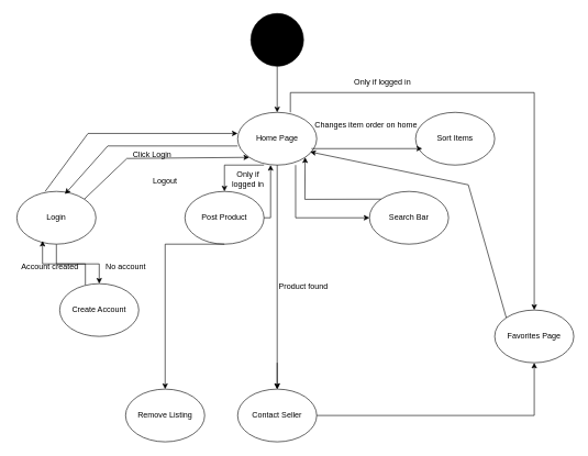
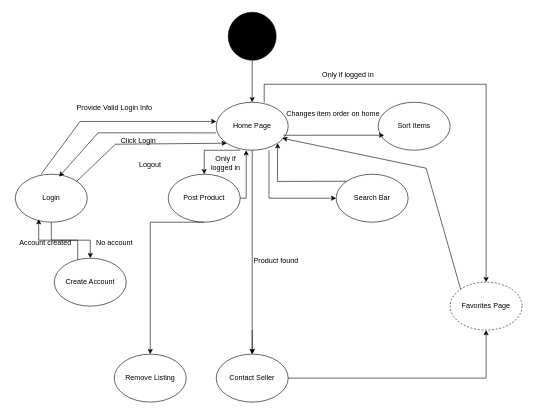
  <mxCell id="0" />
  <mxCell id="1" parent="0" />
  <mxCell id="2" value="" style="edgeStyle=orthogonalEdgeStyle;rounded=0;orthogonalLoop=1;jettySize=auto;html=1;" parent="1" source="3" target="4" edge="1"><mxGeometry relative="1" as="geometry" /></mxCell>
  <mxCell id="3" value="" style="ellipse;whiteSpace=wrap;html=1;aspect=fixed;fillColor=#000000;" parent="1" vertex="1"><mxGeometry x="380" y="20" width="80" height="80" as="geometry" /></mxCell>
  <mxCell id="4" value="Home Page" style="ellipse;whiteSpace=wrap;html=1;" parent="1" vertex="1"><mxGeometry x="360" y="170" width="120" height="80" as="geometry" /></mxCell>
  <mxCell id="5" value="Sort Items" style="ellipse;whiteSpace=wrap;html=1;" parent="1" vertex="1"><mxGeometry x="630" y="170" width="120" height="80" as="geometry" /></mxCell>
  <mxCell id="6" value="" style="edgeStyle=orthogonalEdgeStyle;rounded=0;orthogonalLoop=1;jettySize=auto;html=1;" parent="1" source="7" target="23" edge="1"><mxGeometry relative="1" as="geometry" /></mxCell>
  <mxCell id="7" value="Login" style="ellipse;whiteSpace=wrap;html=1;" parent="1" vertex="1"><mxGeometry x="25" y="290" width="120" height="80" as="geometry" /></mxCell>
  <mxCell id="8" value="Post Product" style="ellipse;whiteSpace=wrap;html=1;" parent="1" vertex="1"><mxGeometry x="280" y="290" width="120" height="80" as="geometry" /></mxCell>
  <mxCell id="9" value="" style="endArrow=classic;html=1;rounded=0;exitX=0.5;exitY=1;exitDx=0;exitDy=0;" parent="1" source="4" edge="1"><mxGeometry width="50" height="50" relative="1" as="geometry"><mxPoint x="280" y="320" as="sourcePoint" /><mxPoint x="420" y="590" as="targetPoint" /></mxGeometry></mxCell>
  <mxCell id="10" value="" style="endArrow=classic;html=1;rounded=0;exitX=0;exitY=0.638;exitDx=0;exitDy=0;entryX=0.608;entryY=0.05;entryDx=0;entryDy=0;entryPerimeter=0;exitPerimeter=0;" parent="1" source="4" edge="1" target="7"><mxGeometry width="50" height="50" relative="1" as="geometry"><mxPoint x="180" y="290" as="sourcePoint" /><mxPoint x="180" y="300" as="targetPoint" /><Array as="points"><mxPoint x="163" y="221" /></Array></mxGeometry></mxCell>
  <mxCell id="11" value="" style="endArrow=classic;html=1;rounded=0;exitX=0.358;exitY=0;exitDx=0;exitDy=0;exitPerimeter=0;" parent="1" source="7" edge="1"><mxGeometry width="50" height="50" relative="1" as="geometry"><mxPoint x="280" y="320" as="sourcePoint" /><mxPoint x="360" y="202" as="targetPoint" /><Array as="points"><mxPoint x="133" y="202" /></Array></mxGeometry></mxCell>
+ <mxCell id="12" value="Provide Valid Login Info" style="text;html=1;align=center;verticalAlign=middle;resizable=0;points=[];autosize=1;strokeColor=none;fillColor=none;" parent="1" vertex="1"><mxGeometry x="115" y="165" width="150" height="30" as="geometry" /></mxCell>
  <mxCell id="13" value="Click Login" style="text;html=1;align=center;verticalAlign=middle;resizable=0;points=[];autosize=1;strokeColor=none;fillColor=none;" parent="1" vertex="1"><mxGeometry x="190" y="220" width="80" height="30" as="geometry" /></mxCell>
  <mxCell id="14" value="" style="endArrow=classic;html=1;rounded=0;exitX=0.933;exitY=0.688;exitDx=0;exitDy=0;exitPerimeter=0;" parent="1" source="4" edge="1"><mxGeometry width="50" height="50" relative="1" as="geometry"><mxPoint x="540" y="320" as="sourcePoint" /><mxPoint x="640" y="225" as="targetPoint" /></mxGeometry></mxCell>
  <mxCell id="15" value="Search Bar" style="ellipse;whiteSpace=wrap;html=1;" parent="1" vertex="1"><mxGeometry x="560" y="290" width="120" height="80" as="geometry" /></mxCell>
  <mxCell id="16" value="" style="endArrow=classic;html=1;rounded=0;exitX=0.733;exitY=1;exitDx=0;exitDy=0;entryX=0;entryY=0.5;entryDx=0;entryDy=0;exitPerimeter=0;" parent="1" source="4" target="15" edge="1"><mxGeometry width="50" height="50" relative="1" as="geometry"><mxPoint x="350" y="520" as="sourcePoint" /><mxPoint x="400" y="470" as="targetPoint" /><Array as="points"><mxPoint x="448" y="330" /></Array></mxGeometry></mxCell>
  <mxCell id="17" value="" style="edgeStyle=orthogonalEdgeStyle;rounded=0;orthogonalLoop=1;jettySize=auto;html=1;" parent="1" source="18" target="26" edge="1"><mxGeometry relative="1" as="geometry" /></mxCell>
  <mxCell id="18" value="Contact Seller" style="ellipse;whiteSpace=wrap;html=1;" parent="1" vertex="1"><mxGeometry x="360" y="590" width="120" height="80" as="geometry" /></mxCell>
  <mxCell id="19" value="" style="endArrow=classic;html=1;rounded=0;exitX=0.5;exitY=1;exitDx=0;exitDy=0;entryX=0.5;entryY=0;entryDx=0;entryDy=0;" parent="1" target="18" edge="1"><mxGeometry width="50" height="50" relative="1" as="geometry"><mxPoint x="420" y="550" as="sourcePoint" /><mxPoint x="400" y="470" as="targetPoint" /></mxGeometry></mxCell>
  <mxCell id="20" value="Remove Listing" style="ellipse;whiteSpace=wrap;html=1;" parent="1" vertex="1"><mxGeometry x="190" y="590" width="120" height="80" as="geometry" /></mxCell>
  <mxCell id="21" value="" style="endArrow=classic;html=1;rounded=0;exitX=0.5;exitY=1;exitDx=0;exitDy=0;entryX=0.5;entryY=0;entryDx=0;entryDy=0;" parent="1" source="8" target="20" edge="1"><mxGeometry width="50" height="50" relative="1" as="geometry"><mxPoint x="350" y="520" as="sourcePoint" /><mxPoint x="400" y="470" as="targetPoint" /><Array as="points"><mxPoint x="250" y="370" /></Array></mxGeometry></mxCell>
  <mxCell id="22" style="edgeStyle=orthogonalEdgeStyle;rounded=0;orthogonalLoop=1;jettySize=auto;html=1;entryX=0.325;entryY=0.938;entryDx=0;entryDy=0;entryPerimeter=0;exitX=0.325;exitY=0.025;exitDx=0;exitDy=0;exitPerimeter=0;" parent="1" source="23" target="7" edge="1"><mxGeometry relative="1" as="geometry"><mxPoint x="130" y="380" as="targetPoint" /></mxGeometry></mxCell>
  <mxCell id="23" value="Create Account" style="ellipse;whiteSpace=wrap;html=1;" parent="1" vertex="1"><mxGeometry x="90" y="430" width="120" height="80" as="geometry" /></mxCell>
  <mxCell id="24" value="" style="endArrow=classic;html=1;rounded=0;exitX=1;exitY=0.5;exitDx=0;exitDy=0;" parent="1" source="8" edge="1"><mxGeometry width="50" height="50" relative="1" as="geometry"><mxPoint x="280" y="370" as="sourcePoint" /><mxPoint x="410" y="250" as="targetPoint" /><Array as="points"><mxPoint x="410" y="330" /></Array></mxGeometry></mxCell>
  <mxCell id="25" value="" style="endArrow=classic;html=1;rounded=0;exitX=0;exitY=0;exitDx=0;exitDy=0;entryX=1;entryY=1;entryDx=0;entryDy=0;" parent="1" source="15" target="4" edge="1"><mxGeometry width="50" height="50" relative="1" as="geometry"><mxPoint x="550" y="370" as="sourcePoint" /><mxPoint x="600" y="320" as="targetPoint" /><Array as="points"><mxPoint x="462" y="302" /></Array></mxGeometry></mxCell>
- <mxCell id="26" value="Favorites Page" style="ellipse;whiteSpace=wrap;html=1;" parent="1" vertex="1"><mxGeometry x="750" y="470" width="120" height="80" as="geometry" /></mxCell>
+ <mxCell id="26" value="Favorites Page" style="ellipse;whiteSpace=wrap;html=1;dashed=1;" parent="1" vertex="1"><mxGeometry x="750" y="470" width="120" height="80" as="geometry" /></mxCell>
  <mxCell id="27" value="" style="endArrow=classic;html=1;rounded=0;entryX=0.5;entryY=0;entryDx=0;entryDy=0;" parent="1" target="26" edge="1"><mxGeometry width="50" height="50" relative="1" as="geometry"><mxPoint x="440" y="170" as="sourcePoint" /><mxPoint x="439" y="120" as="targetPoint" /><Array as="points"><mxPoint x="440" y="140" /><mxPoint x="810" y="140" /></Array></mxGeometry></mxCell>
  <mxCell id="28" value="No account" style="text;html=1;align=center;verticalAlign=middle;resizable=0;points=[];autosize=1;strokeColor=none;fillColor=none;" parent="1" vertex="1"><mxGeometry x="150" y="390" width="80" height="30" as="geometry" /></mxCell>
  <mxCell id="29" value="Account created" style="text;html=1;align=center;verticalAlign=middle;resizable=0;points=[];autosize=1;strokeColor=none;fillColor=none;" parent="1" vertex="1"><mxGeometry y="390" width="110" height="30" as="geometry" x="20" /></mxCell>
  <mxCell id="30" value="Product found" style="text;html=1;strokeColor=none;fillColor=none;align=center;verticalAlign=middle;whiteSpace=wrap;rounded=0;" parent="1" vertex="1"><mxGeometry x="420" y="420" width="80" height="30" as="geometry" /></mxCell>
  <mxCell id="31" value="Only if logged in" style="text;html=1;strokeColor=none;fillColor=none;align=center;verticalAlign=middle;whiteSpace=wrap;rounded=0;" parent="1" vertex="1"><mxGeometry x="520" y="110" width="120" height="30" as="geometry" /></mxCell>
  <mxCell id="32" value="Changes item order on home" style="text;html=1;strokeColor=none;fillColor=none;align=center;verticalAlign=middle;whiteSpace=wrap;rounded=0;" parent="1" vertex="1"><mxGeometry x="470" y="175" width="170" height="30" as="geometry" /></mxCell>
  <mxCell id="33" value="" style="endArrow=classic;html=1;rounded=0;exitX=0;exitY=0;exitDx=0;exitDy=0;" parent="1" source="26" edge="1"><mxGeometry width="50" height="50" relative="1" as="geometry"><mxPoint x="670" y="520" as="sourcePoint" /><mxPoint x="470" y="230" as="targetPoint" /><Array as="points"><mxPoint x="710" y="280" /></Array></mxGeometry></mxCell>
  <mxCell id="34" value="" style="endArrow=classic;html=1;rounded=0;exitX=1;exitY=0;exitDx=0;exitDy=0;entryX=0;entryY=1;entryDx=0;entryDy=0;" edge="1" parent="1" source="7" target="4"><mxGeometry width="50" height="50" relative="1" as="geometry"><mxPoint x="420" y="350" as="sourcePoint" /><mxPoint x="400" y="250" as="targetPoint" /><Array as="points"><mxPoint x="192" y="240" /></Array></mxGeometry></mxCell>
  <mxCell id="35" value="Logout" style="text;html=1;strokeColor=none;fillColor=none;align=center;verticalAlign=middle;whiteSpace=wrap;rounded=0;" vertex="1" parent="1"><mxGeometry x="220" y="260" width="60" height="30" as="geometry" /></mxCell>
  <mxCell id="36" value="" style="endArrow=classic;html=1;rounded=0;entryX=0.5;entryY=0;entryDx=0;entryDy=0;" edge="1" parent="1" target="8"><mxGeometry width="50" height="50" relative="1" as="geometry"><mxPoint x="400" y="250" as="sourcePoint" /><mxPoint x="390" y="310" as="targetPoint" /><Array as="points"><mxPoint x="340" y="250" /></Array></mxGeometry></mxCell>
  <mxCell id="37" value="Only if logged in" style="text;html=1;strokeColor=none;fillColor=none;align=center;verticalAlign=middle;whiteSpace=wrap;rounded=0;" vertex="1" parent="1"><mxGeometry x="346" y="257" width="60" height="30" as="geometry" /></mxCell>
